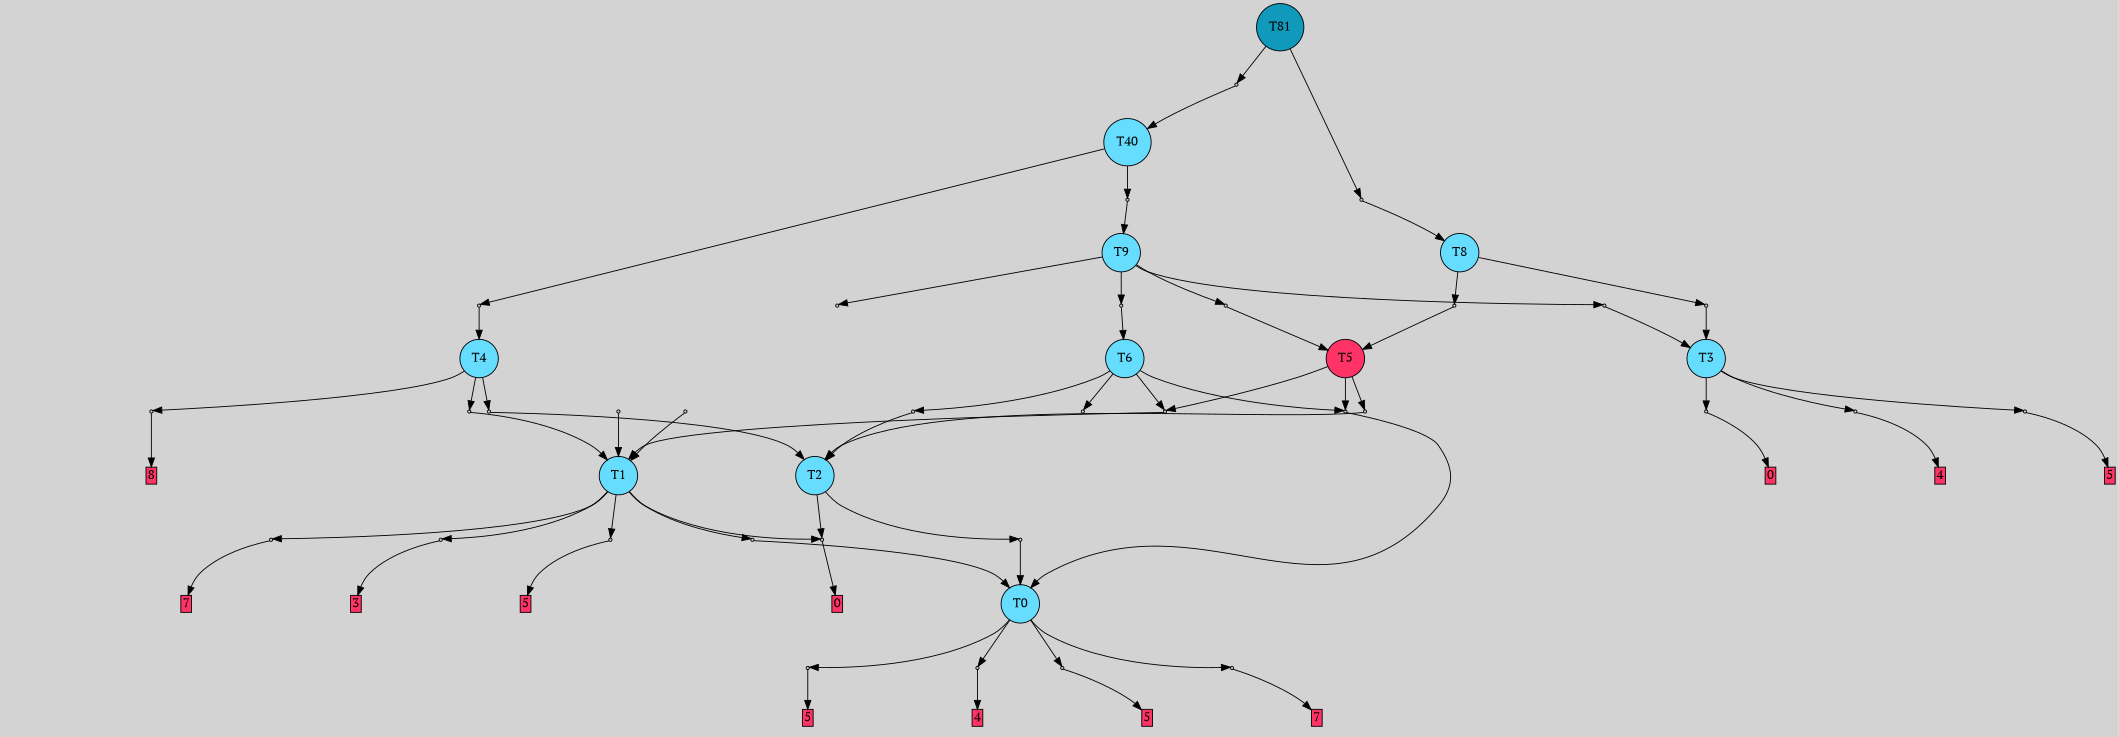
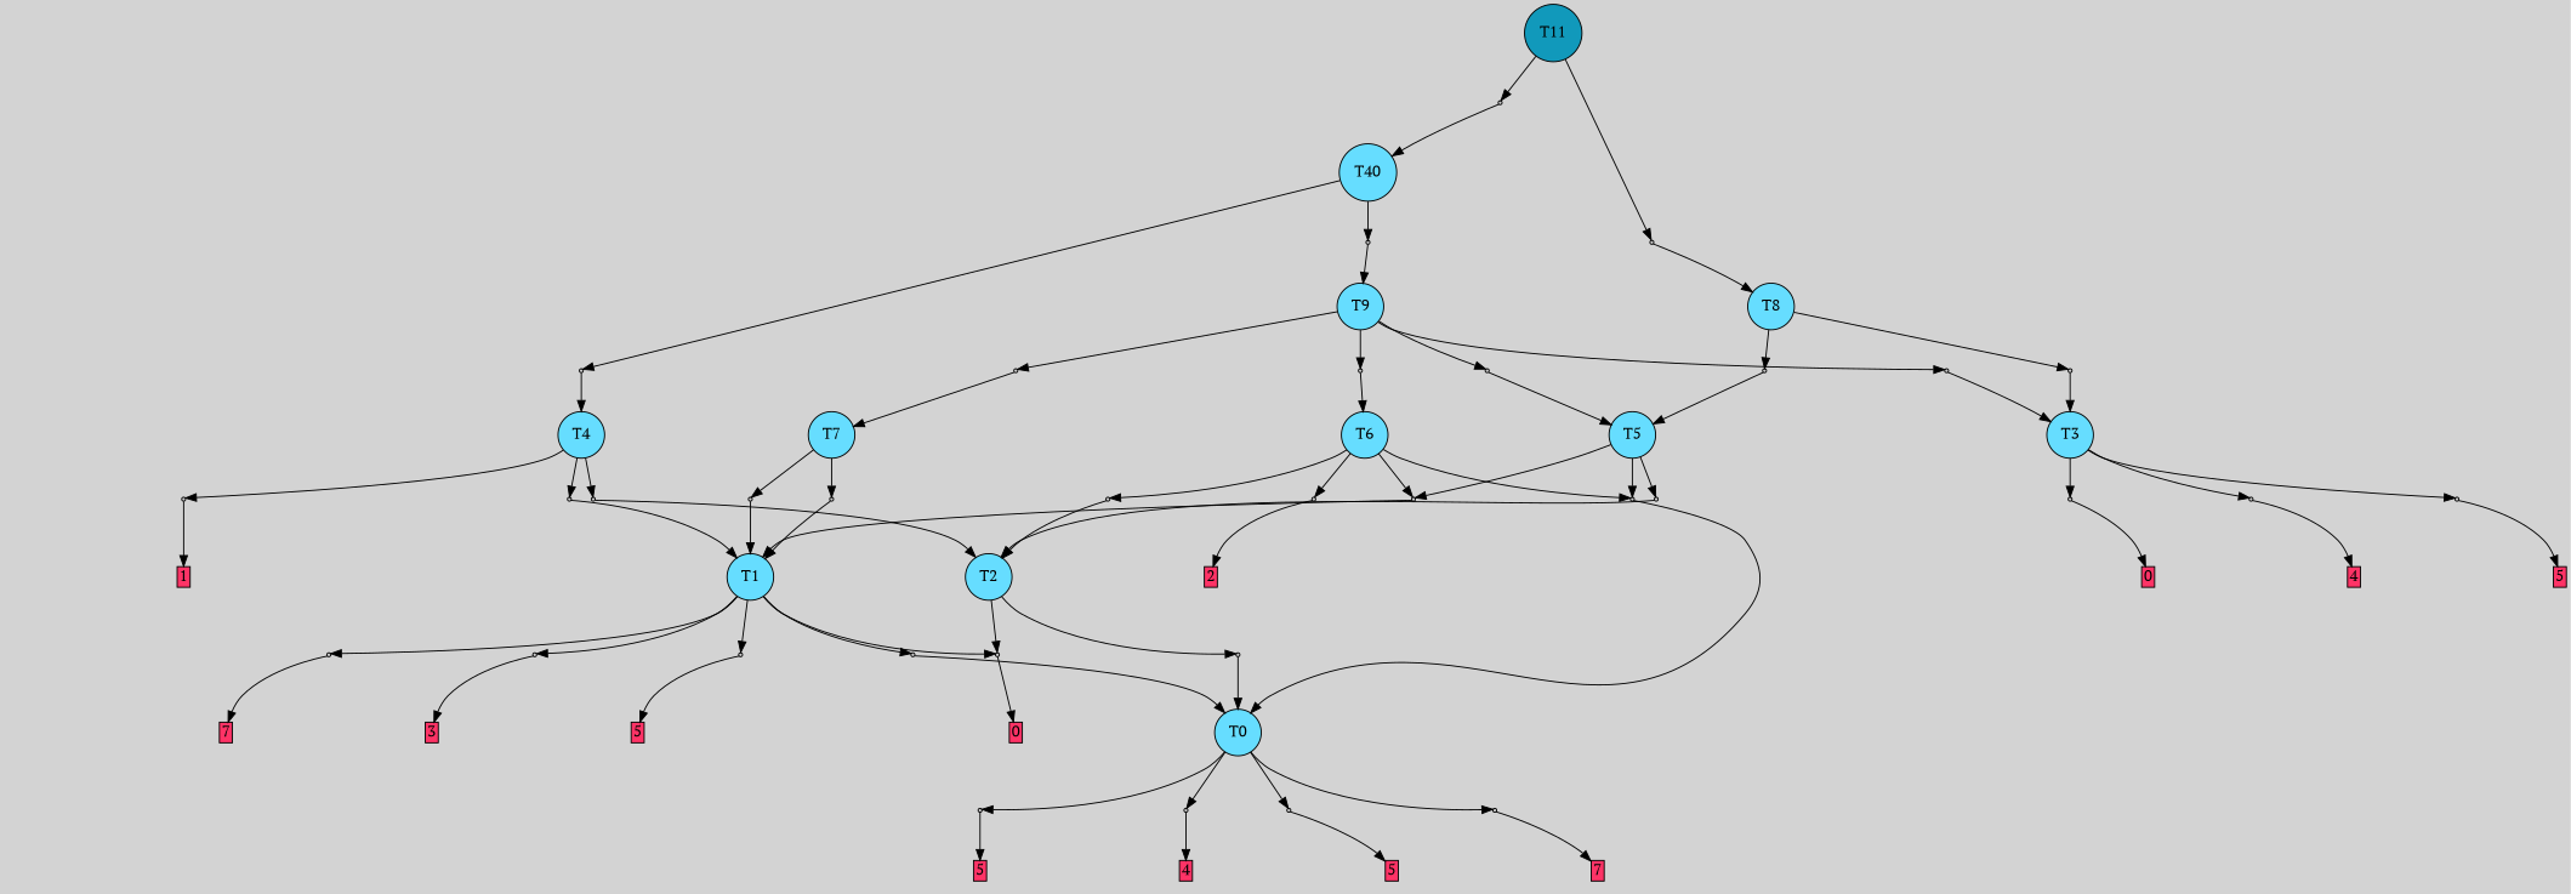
  digraph {
    bgcolor=lightgray
    fontname="PT Serif"
    node [fontname="PT Serif" shape=box style=filled]
    edge [fontname="PT Serif"]
-   T11 [fillcolor="#1199bb" shape=circle label=T81]
+   T11 [fillcolor="#1199bb" shape=circle]
    P31 [fillcolor="#cccccc" shape=point]
    P32 [fillcolor="#cccccc" shape=point]
    T0 [fillcolor="#66ddff" shape=circle]
    P0 [fillcolor="#cccccc" shape=point]
    P1 [fillcolor="#cccccc" shape=point]
    P2 [fillcolor="#cccccc" shape=point]
    P3 [fillcolor="#cccccc" shape=point]
    I0 [style=invis]
    n10 [fillcolor="#ff3366" height=0 label=5 margin=0.03 width=0]
    n11 [label="4|0&1|4#2|4#0|1#2|0&#92;n" style=invis]
    n12 [fillcolor="#ff3366" height=0 label=4 margin=0.03 width=0]
    n13 [label="2|0&3|5#1|5#0|6#2|4&#92;n" style=invis]
    n14 [fillcolor="#ff3366" height=0 label=5 margin=0.03 width=0]
    n15 [label="5|0&4|2#0|0#0|1#3|5&#92;n" style=invis]
    n16 [fillcolor="#ff3366" height=0 label=7 margin=0.03 width=0]
    T1 [fillcolor="#66ddff" shape=circle]
    P4 [fillcolor="#cccccc" shape=point]
    P5 [fillcolor="#cccccc" shape=point]
    P6 [fillcolor="#cccccc" shape=point]
    P7 [fillcolor="#cccccc" shape=point]
    P8 [fillcolor="#cccccc" shape=point]
    n23 [label="3|0&3|7#0|5#1|3#3|0&#92;n" style=invis]
    n24 [fillcolor="#ff3366" height=0 label=7 margin=0.03 width=0]
    n25 [label="2|0&1|4#4|6#2|6#0|7&#92;n" style=invis]
    n26 [fillcolor="#ff3366" height=0 label=3 margin=0.03 width=0]
    n27 [label="3|0&3|2#0|6#2|4#4|5&#92;n" style=invis]
    n28 [fillcolor="#ff3366" height=0 label=5 margin=0.03 width=0]
    n29 [label="2|0&4|5#4|7#3|2#4|5&#92;n" style=invis]
    n30 [label="2|6&4|1#1|6#3|6#1|2&#92;n7|3&3|4#4|1#1|0#2|1&#92;n3|5&3|4#0|3#0|5#2|4&#92;n3|0&0|6#0|5#1|6#0|1&#92;n" style=invis]
    n31 [fillcolor="#ff3366" height=0 label=0 margin=0.03 width=0]
    T2 [fillcolor="#66ddff" shape=circle]
    P9 [fillcolor="#cccccc" shape=point]
    n34 [label="2|0&4|5#4|7#3|2#4|5&#92;n" style=invis]
    T3 [fillcolor="#66ddff" shape=circle]
    P10 [fillcolor="#cccccc" shape=point]
    P11 [fillcolor="#cccccc" shape=point]
    P12 [fillcolor="#cccccc" shape=point]
    n39 [label="2|6&4|1#1|6#3|6#1|2&#92;n7|3&3|4#4|1#1|0#2|1&#92;n3|5&3|4#0|3#0|5#2|4&#92;n3|0&0|6#0|5#1|6#0|1&#92;n" style=invis]
    n40 [fillcolor="#ff3366" height=0 label=0 margin=0.03 width=0]
    n41 [label="1|0&4|3#3|7#0|2#4|1&#92;n" style=invis]
    n42 [fillcolor="#ff3366" height=0 label=4 margin=0.03 width=0]
    n43 [label="2|0&3|5#4|7#0|4#3|4&#92;n" style=invis]
    n44 [fillcolor="#ff3366" height=0 label=5 margin=0.03 width=0]
    T4 [fillcolor="#66ddff" shape=circle]
    P13 [fillcolor="#cccccc" shape=point]
    P14 [fillcolor="#cccccc" shape=point]
    P15 [fillcolor="#cccccc" shape=point]
    n49 [label="2|0&4|5#4|7#3|2#4|5&#92;n" style=invis]
    n50 [label="3|0&4|2#2|3#4|0#4|1&#92;n" style=invis]
    n51 [label="6|5&3|7#3|1#3|6#1|3&#92;n7|0&0|1#0|5#2|3#4|6&#92;n" style=invis]
-   n52 [fillcolor="#ff3366" height=0 label=8 margin=0.03 width=0]
-   T5 [fillcolor="#ff3366" shape=circle]
+   n52 [fillcolor="#ff3366" height=0 label=1 margin=0.03 width=0]
+   T5 [fillcolor="#66ddff" shape=circle]
    P16 [fillcolor="#cccccc" shape=point]
    P17 [fillcolor="#cccccc" shape=point]
    P18 [fillcolor="#cccccc" shape=point]
    n57 [label="2|0&4|5#4|7#3|2#4|5&#92;n" style=invis]
    n58 [label="3|0&4|2#2|3#4|0#4|1&#92;n" style=invis]
    n59 [label="2|0&4|5#4|0#3|2#2|5&#92;n" style=invis]
    T6 [fillcolor="#66ddff" shape=circle]
    P19 [fillcolor="#cccccc" shape=point]
    P20 [fillcolor="#cccccc" shape=point]
    n63 [label="3|0&4|2#2|3#4|0#4|1&#92;n" style=invis]
    n64 [label="6|0&3|5#1|7#2|3#1|7&#92;n" style=invis]
+   n65 [fillcolor="#ff3366" height=0 label=2 margin=0.03 width=0]
+   T7 [fillcolor="#66ddff" shape=circle]
    P21 [fillcolor="#cccccc" shape=point]
    P22 [fillcolor="#cccccc" shape=point]
    n69 [label="2|0&4|7#4|7#3|7#2|5&#92;n" style=invis]
    n70 [label="2|0&4|3#4|7#3|2#2|5&#92;n" style=invis]
    T8 [fillcolor="#66ddff" shape=circle]
    P23 [fillcolor="#cccccc" shape=point]
    P24 [fillcolor="#cccccc" shape=point]
    n74 [label="2|0&4|4#4|0#3|2#2|5&#92;n" style=invis]
    n75 [label="6|0&3|0#1|0#1|0#3|5&#92;n" style=invis]
    T9 [fillcolor="#66ddff" shape=circle]
    P25 [fillcolor="#cccccc" shape=point]
    P26 [fillcolor="#cccccc" shape=point]
    P27 [fillcolor="#cccccc" shape=point]
    P28 [fillcolor="#cccccc" shape=point]
    n81 [label="4|7&0|7#1|4#2|0#3|2&#92;n3|0&2|5#0|7#3|5#2|2&#92;n" style=invis]
    n82 [label="2|0&4|4#4|7#0|7#2|5&#92;n" style=invis]
    n83 [label="6|0&3|0#1|0#1|0#3|5&#92;n" style=invis]
    n84 [label="2|0&4|4#4|0#3|2#2|5&#92;n" style=invis]
    n85 [fillcolor="#66ddff" label=T40 shape=circle]
    P29 [fillcolor="#cccccc" shape=point]
    P30 [fillcolor="#cccccc" shape=point]
    n88 [label="7|7&2|6#4|1#2|5#1|4&#92;n8|0&3|6#0|7#3|2#2|7&#92;n" style=invis]
    n89 [label="3|0&3|1#0|4#0|2#3|2&#92;n" style=invis]
    n90 [label="6|0&4|2#4|2#3|0#3|4&#92;n" style=invis]
    n91 [label="6|0&4|0#3|3#0|5#4|0&#92;n" style=invis]
    subgraph sub_1 {
      rank=same
      T11
    }
    T11 -> P31
    T11 -> P32
    P31 -> T8
    P31 -> n90 [style=invis]
    P32 -> n85
    P32 -> n91 [style=invis]
    T0 -> P0
    T0 -> P1
    T0 -> P2
    T0 -> P3
    P0 -> I0 [style=invis]
    P0 -> n10
    P1 -> n11 [style=invis]
    P1 -> n12
    P2 -> n13 [style=invis]
    P2 -> n14
    P3 -> n15 [style=invis]
    P3 -> n16
    T1 -> P4
    T1 -> P5
    T1 -> P6
    T1 -> P7
    T1 -> P8
    P4 -> n23 [style=invis]
    P4 -> n24
    P5 -> n25 [style=invis]
    P5 -> n26
    P6 -> n27 [style=invis]
    P6 -> n28
    P7 -> T0
    P7 -> n29 [style=invis]
    P8 -> n30 [style=invis]
    P8 -> n31
    T2 -> P8
    T2 -> P9
    P9 -> T0
    P9 -> n34 [style=invis]
    T3 -> P10
    T3 -> P11
    T3 -> P12
    P10 -> n39 [style=invis]
    P10 -> n40
    P11 -> n41 [style=invis]
    P11 -> n42
    P12 -> n43 [style=invis]
    P12 -> n44
    T4 -> P13
    T4 -> P14
    T4 -> P15
    P13 -> T1
    P13 -> n49 [style=invis]
    P14 -> T2
    P14 -> n50 [style=invis]
    P15 -> n51 [style=invis]
    P15 -> n52
    T5 -> P16
    T5 -> P17
    T5 -> P18
    P16 -> T0
    P16 -> n57 [style=invis]
    P17 -> T2
    P17 -> n58 [style=invis]
    P18 -> T1
    P18 -> n59 [style=invis]
    T6 -> P16
    T6 -> P18
    T6 -> P19
    T6 -> P20
    P19 -> T2
    P19 -> n63 [style=invis]
    P20 -> n64 [style=invis]
+   P20 -> n65
+   T7 -> P21
+   T7 -> P22
    P21 -> T1
    P21 -> n69 [style=invis]
    P22 -> T1
    P22 -> n70 [style=invis]
    T8 -> P23
    T8 -> P24
    P23 -> T5
    P23 -> n74 [style=invis]
    P24 -> T3
    P24 -> n75 [style=invis]
    T9 -> P25
    T9 -> P26
    T9 -> P27
    T9 -> P28
    P25 -> T6
    P25 -> n81 [style=invis]
+   P26 -> T7
    P26 -> n82 [style=invis]
    P27 -> T3
    P27 -> n83 [style=invis]
    P28 -> T5
    P28 -> n84 [style=invis]
    n85 -> P29
    n85 -> P30
    P29 -> T9
    P29 -> n88 [style=invis]
    P30 -> T4
    P30 -> n89 [style=invis]
  }
